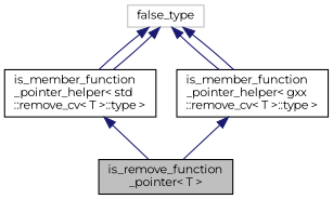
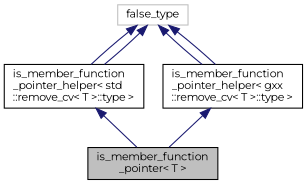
  digraph {
    rankdir=TB
    fontname=Montserrat
    node [color=black fillcolor=white fontname=Montserrat fontsize=10 shape=record style=filled]
    edge [color=midnightblue dir=back fontname=Montserrat fontsize=10 labelfontname=Helvetica labelfontsize=10 style=solid]
-   n1 [fillcolor=grey75 fontcolor=black height=0.2 label="is_remove_function\l_pointer\< T \>" width=0.4]
+   n1 [fillcolor=grey75 fontcolor=black height=0.2 label="is_member_function\l_pointer\< T \>" width=0.4]
    n2 [height=0.2 label="is_member_function\l_pointer_helper\< std\l::remove_cv\< T \>::type \>" width=0.4]
    n3 [color=grey75 height=0.2 label=false_type width=0.4]
    n4 [height=0.2 label="is_member_function\l_pointer_helper\< gxx\l::remove_cv\< T \>::type \>" width=0.4]
    n2 -> n1
    n3 -> n2
    n3 -> n2
    n3 -> n4
    n3 -> n4
    n4 -> n1
  }
